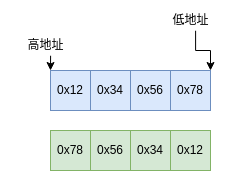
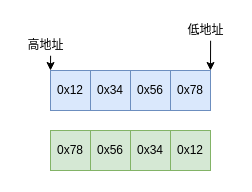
  <mxCell id="0" />
  <mxCell id="1" parent="0" />
  <mxCell id="2" value="0x12" style="rounded=0;whiteSpace=wrap;html=1;fillColor=#dae8fc;strokeColor=#6c8ebf;" vertex="1" parent="1"><mxGeometry x="50" y="70" width="40" height="40" as="geometry" /></mxCell>
  <mxCell id="3" value="0x34" style="rounded=0;whiteSpace=wrap;html=1;fillColor=#dae8fc;strokeColor=#6c8ebf;" vertex="1" parent="1"><mxGeometry x="90" y="70" width="40" height="40" as="geometry" /></mxCell>
  <mxCell id="4" value="0x56" style="rounded=0;whiteSpace=wrap;html=1;fillColor=#dae8fc;strokeColor=#6c8ebf;" vertex="1" parent="1"><mxGeometry x="130" y="70" width="40" height="40" as="geometry" /></mxCell>
  <mxCell id="5" value="0x78" style="rounded=0;whiteSpace=wrap;html=1;fillColor=#dae8fc;strokeColor=#6c8ebf;" vertex="1" parent="1"><mxGeometry x="170" y="70" width="40" height="40" as="geometry" /></mxCell>
  <mxCell id="6" value="0x78" style="rounded=0;whiteSpace=wrap;html=1;fillColor=#d5e8d4;strokeColor=#82b366;" vertex="1" parent="1"><mxGeometry x="50" y="130" width="40" height="40" as="geometry" /></mxCell>
  <mxCell id="7" value="0x56" style="rounded=0;whiteSpace=wrap;html=1;fillColor=#d5e8d4;strokeColor=#82b366;" vertex="1" parent="1"><mxGeometry x="90" y="130" width="40" height="40" as="geometry" /></mxCell>
  <mxCell id="8" value="0x34" style="rounded=0;whiteSpace=wrap;html=1;fillColor=#d5e8d4;strokeColor=#82b366;" vertex="1" parent="1"><mxGeometry x="130" y="130" width="40" height="40" as="geometry" /></mxCell>
  <mxCell id="9" value="0x12" style="rounded=0;whiteSpace=wrap;html=1;fillColor=#d5e8d4;strokeColor=#82b366;" vertex="1" parent="1"><mxGeometry x="170" y="130" width="40" height="40" as="geometry" /></mxCell>
  <mxCell id="10" value="" style="edgeStyle=orthogonalEdgeStyle;rounded=0;orthogonalLoop=1;jettySize=auto;html=1;entryX=1;entryY=0;entryDx=0;entryDy=0;exitX=0.602;exitY=1.012;exitDx=0;exitDy=0;exitPerimeter=0;" edge="1" parent="1" source="11" target="5"><mxGeometry relative="1" as="geometry" /></mxCell>
- <mxCell id="11" value="低地址" style="text;html=1;align=center;verticalAlign=middle;resizable=0;points=[];autosize=1;strokeColor=none;" vertex="1" parent="1"><mxGeometry x="165" y="10" width="50" height="20" as="geometry" /></mxCell>
+ <mxCell id="11" value="低地址" style="text;html=1;align=center;verticalAlign=middle;resizable=0;points=[];autosize=1;strokeColor=none;" vertex="1" parent="1"><mxGeometry x="180" y="20" width="50" height="20" as="geometry" /></mxCell>
  <mxCell id="12" value="" style="edgeStyle=orthogonalEdgeStyle;rounded=0;orthogonalLoop=1;jettySize=auto;html=1;entryX=1;entryY=0;entryDx=0;entryDy=0;exitX=0.602;exitY=1.012;exitDx=0;exitDy=0;exitPerimeter=0;" edge="1" parent="1" source="13"><mxGeometry relative="1" as="geometry"><mxPoint x="50" y="70" as="targetPoint" /></mxGeometry></mxCell>
  <mxCell id="13" value="高地址" style="text;html=1;align=center;verticalAlign=middle;resizable=0;points=[];autosize=1;strokeColor=none;" vertex="1" parent="1"><mxGeometry x="20" y="35" width="50" height="20" as="geometry" /></mxCell>
